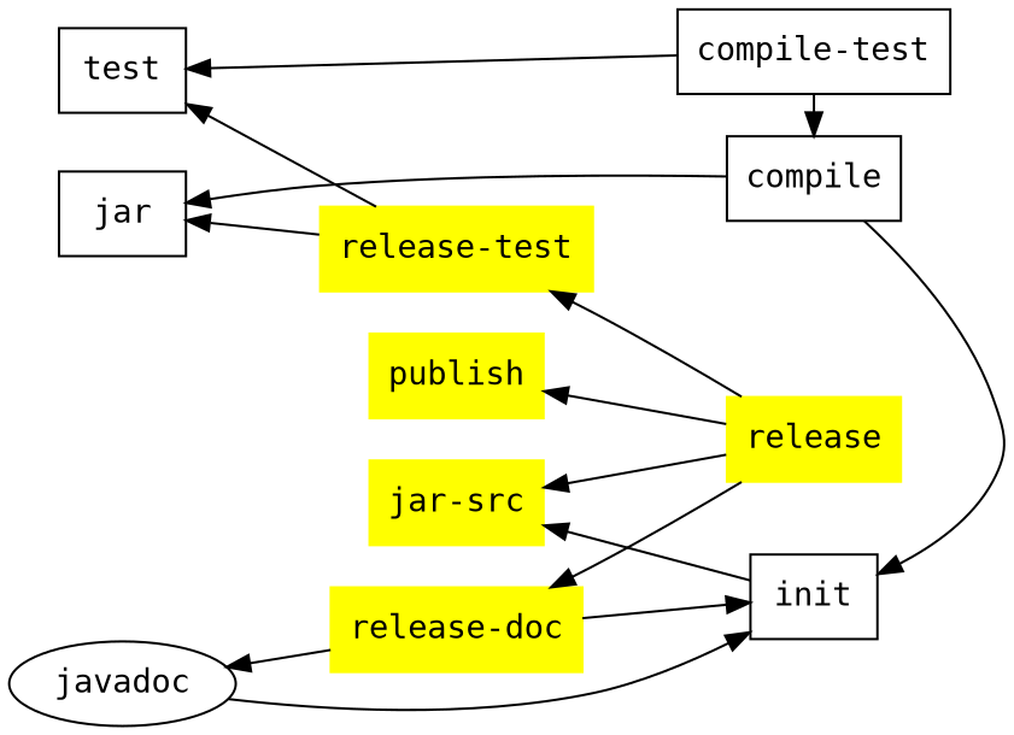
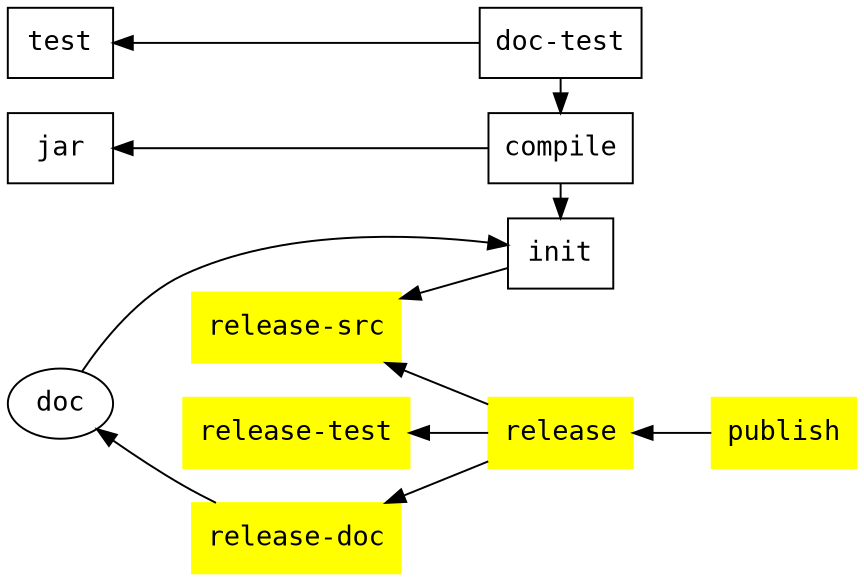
  digraph {
    fontname="DejaVu Sans Mono"
    rankdir=RL
    node [fontname="DejaVu Sans Mono" shape=box]
    edge [fontname="DejaVu Sans Mono"]
    init
    compile
-   "compile-test"
+   "compile-test" [label="doc-test"]
    test
    jar
-   javadoc [shape=""]
+   javadoc [label=doc shape=""]
    n7 [color=yellow label="release-test" style=filled]
-   "release-src" [color=yellow style=filled label="jar-src"]
+   "release-src" [color=yellow style=filled]
    "release-doc" [color=yellow style=filled]
    release [color=yellow style=filled]
    publish [color=yellow style=filled]
    subgraph sub_1 {
      rank=same
      init
      compile
      "compile-test"
    }
    subgraph sub_2 {
      rank=same
      test
      jar
      javadoc
    }
    subgraph sub_3 {
      rank=same
      n7
      "release-src"
      "release-doc"
    }
    init -> "release-src"
    compile -> init
    compile -> jar
    "compile-test" -> compile
    "compile-test" -> test
    javadoc -> init
-   n7 -> test
-   n7 -> jar
-   "release-doc" -> init
    "release-doc" -> javadoc
    release -> n7
    release -> "release-src"
    release -> "release-doc"
-   release -> publish
+   publish -> release
  }
